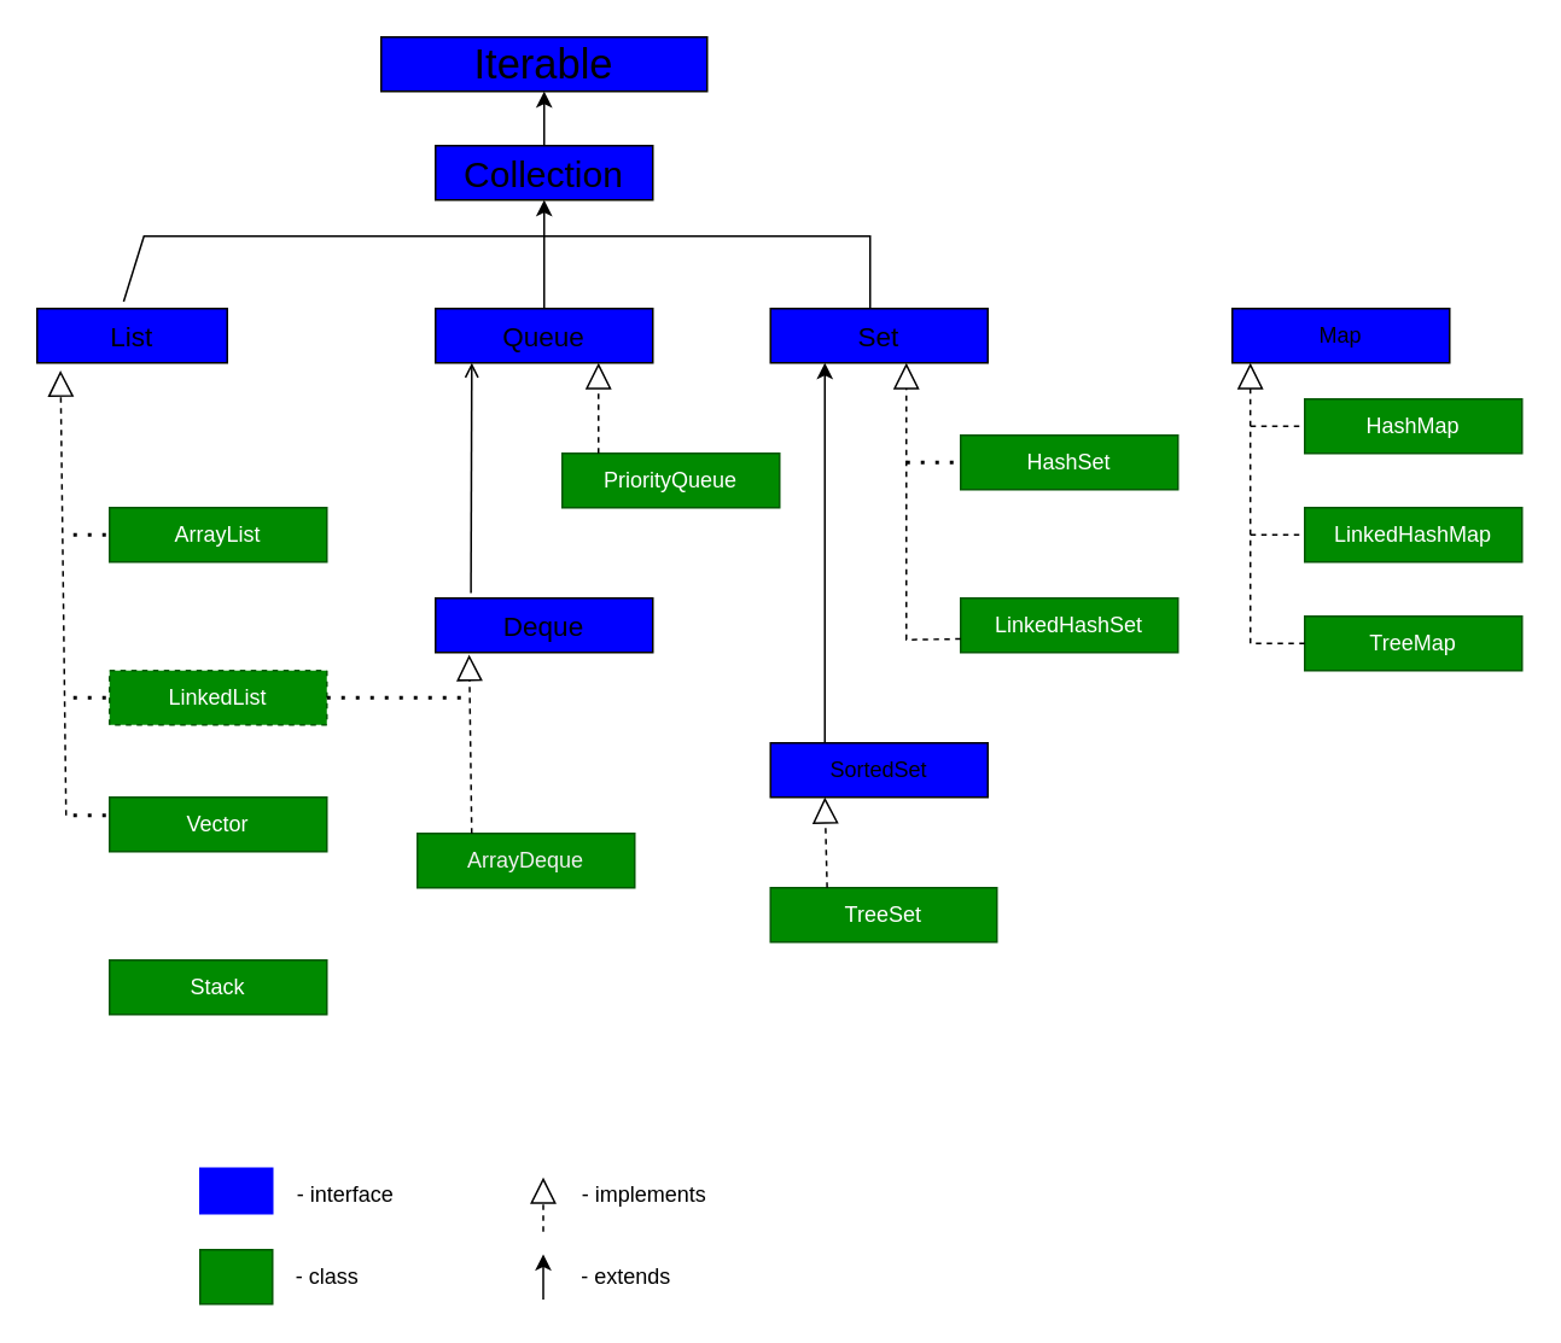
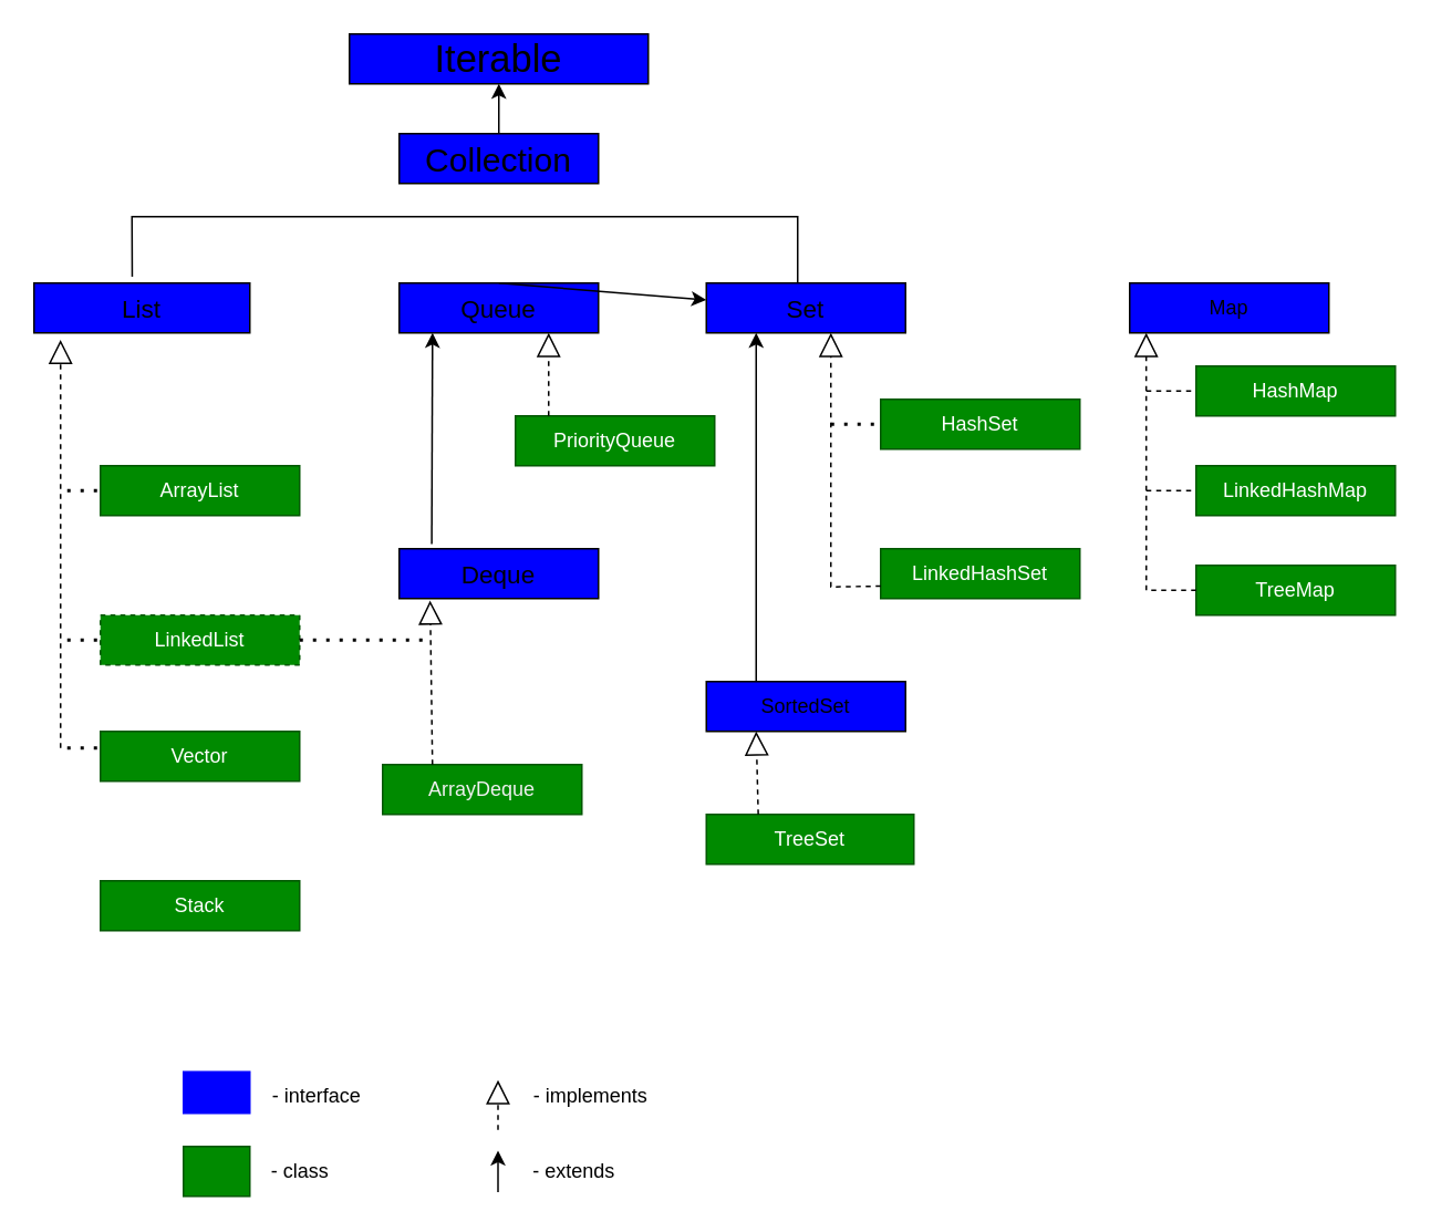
  <mxCell id="0" />
  <mxCell id="1" parent="0" />
  <mxCell id="2" value="Iterable" style="rounded=0;whiteSpace=wrap;html=1;fillColor=#0000FF;fontSize=23;" parent="1" vertex="1"><mxGeometry x="210" y="20" width="180" height="30" as="geometry" /></mxCell>
  <mxCell id="3" value="&lt;font style=&quot;font-size: 20px;&quot;&gt;Collection&lt;/font&gt;" style="rounded=0;whiteSpace=wrap;html=1;fillColor=#0000FF;" parent="1" vertex="1"><mxGeometry x="240" y="80" width="120" height="30" as="geometry" /></mxCell>
- <mxCell id="4" value="&lt;font style=&quot;font-size: 15px;&quot;&gt;List&lt;/font&gt;" style="rounded=0;whiteSpace=wrap;html=1;fillColor=#0000FF;" parent="1" vertex="1"><mxGeometry x="20" y="170" width="105" height="30" as="geometry" /></mxCell>
+ <mxCell id="4" value="&lt;font style=&quot;font-size: 15px;&quot;&gt;List&lt;/font&gt;" style="rounded=0;whiteSpace=wrap;html=1;fillColor=#0000FF;" parent="1" vertex="1"><mxGeometry x="20" y="170" width="130" height="30" as="geometry" /></mxCell>
  <mxCell id="5" value="&lt;font style=&quot;font-size: 15px;&quot;&gt;Queue&lt;/font&gt;" style="rounded=0;whiteSpace=wrap;html=1;fillColor=#0000FF;" parent="1" vertex="1"><mxGeometry x="240" y="170" width="120" height="30" as="geometry" /></mxCell>
  <mxCell id="6" value="&lt;font style=&quot;font-size: 15px;&quot;&gt;Set&lt;/font&gt;" style="rounded=0;whiteSpace=wrap;html=1;fillColor=#0000FF;" parent="1" vertex="1"><mxGeometry x="425" y="170" width="120" height="30" as="geometry" /></mxCell>
  <mxCell id="7" value="" style="endArrow=none;html=1;rounded=0;exitX=0.455;exitY=-0.126;exitDx=0;exitDy=0;exitPerimeter=0;" parent="1" source="4" edge="1"><mxGeometry width="50" height="50" relative="1" as="geometry"><mxPoint x="110" y="130" as="sourcePoint" /><mxPoint x="480" y="170" as="targetPoint" /><Array as="points"><mxPoint x="79" y="130" /><mxPoint x="190" y="130" /><mxPoint x="370" y="130" /><mxPoint x="480" y="130" /></Array></mxGeometry></mxCell>
- <mxCell id="8" value="" style="endArrow=classic;html=1;rounded=0;entryX=0.5;entryY=1;entryDx=0;entryDy=0;exitX=0.5;exitY=0;exitDx=0;exitDy=0;" parent="1" source="5" target="3" edge="1"><mxGeometry width="50" height="50" relative="1" as="geometry"><mxPoint x="260" y="170" as="sourcePoint" /><mxPoint x="310" y="120" as="targetPoint" /></mxGeometry></mxCell>
+ <mxCell id="8" value="" style="endArrow=classic;html=1;rounded=0;exitX=0.5;exitY=0;exitDx=0;exitDy=0;" parent="1" source="5" target="6" edge="1"><mxGeometry width="50" height="50" relative="1" as="geometry"><mxPoint x="260" y="170" as="sourcePoint" /><mxPoint x="310" y="120" as="targetPoint" /></mxGeometry></mxCell>
  <mxCell id="9" value="" style="endArrow=classic;html=1;rounded=0;exitX=0.5;exitY=0;exitDx=0;exitDy=0;entryX=0.5;entryY=1;entryDx=0;entryDy=0;" parent="1" source="3" target="2" edge="1"><mxGeometry width="50" height="50" relative="1" as="geometry"><mxPoint x="260" y="100" as="sourcePoint" /><mxPoint x="310" y="50" as="targetPoint" /></mxGeometry></mxCell>
  <mxCell id="10" value="PriorityQueue" style="rounded=0;whiteSpace=wrap;html=1;fillColor=#008a00;fontColor=#ffffff;strokeColor=#005700;" parent="1" vertex="1"><mxGeometry x="310" y="250" width="120" height="30" as="geometry" /></mxCell>
  <mxCell id="11" value="HashSet" style="rounded=0;whiteSpace=wrap;html=1;fillColor=#008a00;fontColor=#ffffff;strokeColor=#005700;" parent="1" vertex="1"><mxGeometry x="530" y="240" width="120" height="30" as="geometry" /></mxCell>
  <mxCell id="12" value="LinkedHashSet" style="rounded=0;whiteSpace=wrap;html=1;fillColor=#008a00;fontColor=#ffffff;strokeColor=#005700;" parent="1" vertex="1"><mxGeometry x="530" y="330" width="120" height="30" as="geometry" /></mxCell>
  <mxCell id="13" value="ArrayList" style="rounded=0;whiteSpace=wrap;html=1;fillColor=#008a00;fontColor=#ffffff;strokeColor=#005700;" parent="1" vertex="1"><mxGeometry x="60" y="280" width="120" height="30" as="geometry" /></mxCell>
  <mxCell id="14" value="&lt;font style=&quot;font-size: 15px;&quot;&gt;Deque&lt;/font&gt;" style="rounded=0;whiteSpace=wrap;html=1;fillColor=#0000FF;" parent="1" vertex="1"><mxGeometry x="240" y="330" width="120" height="30" as="geometry" /></mxCell>
  <mxCell id="15" value="LinkedList" style="rounded=0;whiteSpace=wrap;html=1;fillColor=#008a00;fontColor=#ffffff;strokeColor=#005700;dashed=1;" parent="1" vertex="1"><mxGeometry x="60" y="370" width="120" height="30" as="geometry" /></mxCell>
  <mxCell id="16" value="Vector" style="rounded=0;whiteSpace=wrap;html=1;fillColor=#008a00;fontColor=#ffffff;strokeColor=#005700;" parent="1" vertex="1"><mxGeometry x="60" y="440" width="120" height="30" as="geometry" /></mxCell>
  <mxCell id="17" value="Stack" style="rounded=0;whiteSpace=wrap;html=1;fillColor=#008a00;fontColor=#ffffff;strokeColor=#005700;" parent="1" vertex="1"><mxGeometry x="60" y="530" width="120" height="30" as="geometry" /></mxCell>
  <mxCell id="18" value="&lt;font color=&quot;#f0f0f0&quot;&gt;Array&lt;/font&gt;&lt;span style=&quot;color: rgb(240, 240, 240);&quot;&gt;Deque&lt;/span&gt;" style="rounded=0;whiteSpace=wrap;html=1;fillColor=#008a00;fontColor=#ffffff;strokeColor=#005700;" parent="1" vertex="1"><mxGeometry x="230" y="460" width="120" height="30" as="geometry" /></mxCell>
  <mxCell id="19" value="SortedSet" style="rounded=0;whiteSpace=wrap;html=1;fillColor=#0000FF;" parent="1" vertex="1"><mxGeometry x="425" y="410" width="120" height="30" as="geometry" /></mxCell>
  <mxCell id="20" value="TreeSet" style="rounded=0;whiteSpace=wrap;html=1;fillColor=#008a00;fontColor=#ffffff;strokeColor=#005700;" parent="1" vertex="1"><mxGeometry x="425" y="490" width="125" height="30" as="geometry" /></mxCell>
  <mxCell id="21" value="" style="endArrow=block;dashed=1;endFill=0;endSize=12;html=1;rounded=0;entryX=0.75;entryY=1;entryDx=0;entryDy=0;" parent="1" target="5" edge="1"><mxGeometry width="160" relative="1" as="geometry"><mxPoint x="330" y="250" as="sourcePoint" /><mxPoint x="540" y="380" as="targetPoint" /></mxGeometry></mxCell>
  <mxCell id="22" value="" style="endArrow=classic;html=1;rounded=0;entryX=0.25;entryY=1;entryDx=0;entryDy=0;exitX=0.25;exitY=0;exitDx=0;exitDy=0;" parent="1" source="19" target="6" edge="1"><mxGeometry width="50" height="50" relative="1" as="geometry"><mxPoint x="450" y="280" as="sourcePoint" /><mxPoint x="500" y="230" as="targetPoint" /></mxGeometry></mxCell>
  <mxCell id="23" value="" style="endArrow=block;dashed=1;endFill=0;endSize=12;html=1;rounded=0;entryX=0.625;entryY=1;entryDx=0;entryDy=0;entryPerimeter=0;exitX=0;exitY=0.75;exitDx=0;exitDy=0;" parent="1" source="12" target="6" edge="1"><mxGeometry width="160" relative="1" as="geometry"><mxPoint x="500" y="350" as="sourcePoint" /><mxPoint x="660" y="290" as="targetPoint" /><Array as="points"><mxPoint x="500" y="353" /></Array></mxGeometry></mxCell>
  <mxCell id="24" value="" style="endArrow=none;dashed=1;html=1;dashPattern=1 3;strokeWidth=2;rounded=0;entryX=0;entryY=0.5;entryDx=0;entryDy=0;" parent="1" target="11" edge="1"><mxGeometry width="50" height="50" relative="1" as="geometry"><mxPoint x="500" y="255" as="sourcePoint" /><mxPoint x="610" y="360" as="targetPoint" /><Array as="points" /></mxGeometry></mxCell>
  <mxCell id="25" value="" style="endArrow=block;dashed=1;endFill=0;endSize=12;html=1;rounded=0;entryX=0.25;entryY=1;entryDx=0;entryDy=0;exitX=0.25;exitY=0;exitDx=0;exitDy=0;" parent="1" source="20" target="19" edge="1"><mxGeometry width="160" relative="1" as="geometry"><mxPoint x="440" y="550" as="sourcePoint" /><mxPoint x="600" y="550" as="targetPoint" /></mxGeometry></mxCell>
  <mxCell id="26" value="" style="endArrow=block;dashed=1;endFill=0;endSize=12;html=1;rounded=0;entryX=0.123;entryY=1.14;entryDx=0;entryDy=0;entryPerimeter=0;" parent="1" target="4" edge="1"><mxGeometry width="160" relative="1" as="geometry"><mxPoint x="36" y="450" as="sourcePoint" /><mxPoint x="170" y="260" as="targetPoint" /></mxGeometry></mxCell>
  <mxCell id="27" value="" style="endArrow=none;dashed=1;html=1;dashPattern=1 3;strokeWidth=2;rounded=0;entryX=0;entryY=0.5;entryDx=0;entryDy=0;" parent="1" target="13" edge="1"><mxGeometry width="50" height="50" relative="1" as="geometry"><mxPoint x="40" y="295" as="sourcePoint" /><mxPoint x="110" y="320" as="targetPoint" /></mxGeometry></mxCell>
  <mxCell id="28" value="" style="endArrow=none;dashed=1;html=1;dashPattern=1 3;strokeWidth=2;rounded=0;entryX=0;entryY=0.5;entryDx=0;entryDy=0;" parent="1" target="15" edge="1"><mxGeometry width="50" height="50" relative="1" as="geometry"><mxPoint x="40" y="385" as="sourcePoint" /><mxPoint x="440" y="380" as="targetPoint" /></mxGeometry></mxCell>
  <mxCell id="29" value="" style="endArrow=none;dashed=1;html=1;dashPattern=1 3;strokeWidth=2;rounded=0;" parent="1" edge="1"><mxGeometry width="50" height="50" relative="1" as="geometry"><mxPoint x="40" y="450" as="sourcePoint" /><mxPoint x="60" y="450" as="targetPoint" /></mxGeometry></mxCell>
  <mxCell id="30" value="" style="endArrow=block;dashed=1;endFill=0;endSize=12;html=1;rounded=0;entryX=0.155;entryY=1.04;entryDx=0;entryDy=0;entryPerimeter=0;exitX=0.25;exitY=0;exitDx=0;exitDy=0;" parent="1" source="18" target="14" edge="1"><mxGeometry width="160" relative="1" as="geometry"><mxPoint x="150" y="420" as="sourcePoint" /><mxPoint x="310" y="420" as="targetPoint" /></mxGeometry></mxCell>
  <mxCell id="31" value="" style="endArrow=none;dashed=1;html=1;dashPattern=1 3;strokeWidth=2;rounded=0;exitX=1;exitY=0.5;exitDx=0;exitDy=0;" parent="1" source="15" edge="1"><mxGeometry width="50" height="50" relative="1" as="geometry"><mxPoint x="390" y="430" as="sourcePoint" /><mxPoint x="260" y="385" as="targetPoint" /></mxGeometry></mxCell>
- <mxCell id="32" value="" style="endArrow=open;html=1;rounded=0;exitX=0.163;exitY=-0.093;exitDx=0;exitDy=0;exitPerimeter=0;entryX=0.167;entryY=1;entryDx=0;entryDy=0;entryPerimeter=0;" parent="1" source="14" target="5" edge="1"><mxGeometry width="50" height="50" relative="1" as="geometry"><mxPoint x="230" y="660" as="sourcePoint" /><mxPoint x="280" y="590" as="targetPoint" /></mxGeometry></mxCell>
+ <mxCell id="32" value="" style="endArrow=classic;html=1;rounded=0;exitX=0.163;exitY=-0.093;exitDx=0;exitDy=0;exitPerimeter=0;entryX=0.167;entryY=1;entryDx=0;entryDy=0;entryPerimeter=0;" parent="1" source="14" target="5" edge="1"><mxGeometry width="50" height="50" relative="1" as="geometry"><mxPoint x="230" y="660" as="sourcePoint" /><mxPoint x="280" y="590" as="targetPoint" /></mxGeometry></mxCell>
  <mxCell id="33" value="Map" style="rounded=0;whiteSpace=wrap;html=1;fillColor=#0000FF;" parent="1" vertex="1"><mxGeometry x="680" y="170" width="120" height="30" as="geometry" /></mxCell>
  <mxCell id="34" value="HashMap" style="rounded=0;whiteSpace=wrap;html=1;fillColor=#008a00;fontColor=#ffffff;strokeColor=#005700;" parent="1" vertex="1"><mxGeometry x="720" y="220" width="120" height="30" as="geometry" /></mxCell>
  <mxCell id="35" value="LinkedHashMap" style="rounded=0;whiteSpace=wrap;html=1;fillColor=#008a00;fontColor=#ffffff;strokeColor=#005700;" parent="1" vertex="1"><mxGeometry x="720" y="280" width="120" height="30" as="geometry" /></mxCell>
  <mxCell id="36" value="TreeMap" style="rounded=0;whiteSpace=wrap;html=1;fillColor=#008a00;fontColor=#ffffff;strokeColor=#005700;" parent="1" vertex="1"><mxGeometry x="720" y="340" width="120" height="30" as="geometry" /></mxCell>
  <mxCell id="37" value="" style="endArrow=block;dashed=1;endFill=0;endSize=12;html=1;rounded=0;entryX=0.083;entryY=1;entryDx=0;entryDy=0;entryPerimeter=0;exitX=0;exitY=0.5;exitDx=0;exitDy=0;" parent="1" source="36" target="33" edge="1"><mxGeometry width="160" relative="1" as="geometry"><mxPoint x="640" y="440" as="sourcePoint" /><mxPoint x="800" y="440" as="targetPoint" /><Array as="points"><mxPoint x="690" y="355" /></Array></mxGeometry></mxCell>
  <mxCell id="38" value="" style="endArrow=none;dashed=1;html=1;rounded=0;entryX=0;entryY=0.5;entryDx=0;entryDy=0;" parent="1" target="34" edge="1"><mxGeometry width="50" height="50" relative="1" as="geometry"><mxPoint x="690" y="235" as="sourcePoint" /><mxPoint x="740" y="400" as="targetPoint" /></mxGeometry></mxCell>
  <mxCell id="39" value="" style="endArrow=none;dashed=1;html=1;rounded=0;entryX=0;entryY=0.5;entryDx=0;entryDy=0;" parent="1" target="35" edge="1"><mxGeometry width="50" height="50" relative="1" as="geometry"><mxPoint x="690" y="295" as="sourcePoint" /><mxPoint x="760" y="440" as="targetPoint" /></mxGeometry></mxCell>
  <mxCell id="40" value="" style="endArrow=block;dashed=1;endFill=0;endSize=12;html=1;rounded=0;" edge="1" parent="1"><mxGeometry width="160" relative="1" as="geometry"><mxPoint x="299.5" y="680" as="sourcePoint" /><mxPoint x="299.5" y="650" as="targetPoint" /></mxGeometry></mxCell>
  <mxCell id="41" value="" style="endArrow=classic;html=1;rounded=0;" edge="1" parent="1"><mxGeometry width="50" height="50" relative="1" as="geometry"><mxPoint x="299.5" y="717.5" as="sourcePoint" /><mxPoint x="299.5" y="692.5" as="targetPoint" /></mxGeometry></mxCell>
  <mxCell id="42" value="- interface" style="text;html=1;align=center;verticalAlign=middle;resizable=0;points=[];autosize=1;strokeColor=none;fillColor=none;" vertex="1" parent="1"><mxGeometry x="150" y="645" width="80" height="30" as="geometry" /></mxCell>
  <mxCell id="43" value="- class" style="text;html=1;align=center;verticalAlign=middle;resizable=0;points=[];autosize=1;strokeColor=none;fillColor=none;" vertex="1" parent="1"><mxGeometry x="150" y="690" width="60" height="30" as="geometry" /></mxCell>
  <mxCell id="44" value="- implements" style="text;html=1;align=center;verticalAlign=middle;resizable=0;points=[];autosize=1;strokeColor=none;fillColor=none;" vertex="1" parent="1"><mxGeometry x="310" y="645" width="90" height="30" as="geometry" /></mxCell>
  <mxCell id="45" value="- extends" style="text;html=1;align=center;verticalAlign=middle;resizable=0;points=[];autosize=1;strokeColor=none;fillColor=none;" vertex="1" parent="1"><mxGeometry x="310" y="690" width="70" height="30" as="geometry" /></mxCell>
  <mxCell id="46" value="" style="rounded=0;whiteSpace=wrap;html=1;fillColor=#008a00;fontColor=#ffffff;strokeColor=#005700;" vertex="1" parent="1"><mxGeometry x="110" y="690" width="40" height="30" as="geometry" /></mxCell>
  <mxCell id="47" value="" style="rounded=0;whiteSpace=wrap;html=1;fillColor=#0000FF;strokeColor=#0000FF;" vertex="1" parent="1"><mxGeometry x="110" y="645" width="40" height="25" as="geometry" /></mxCell>
